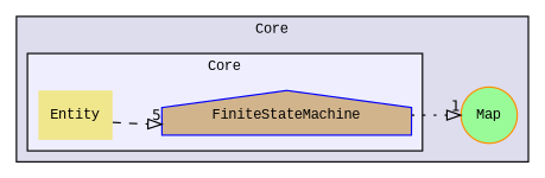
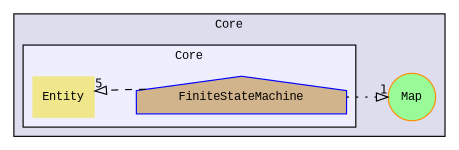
  digraph {
    compound=true
    fontname="Liberation Mono"
    rankdir=LR
    node [color=blue fontname="Liberation Mono" fontsize=10 style=filled]
    edge [arrowhead=onormal fontname="Liberation Mono" labeldistance=1.5 labelfontname=Helvetica labelfontsize=10]
    n1 [fillcolor=khaki label=Entity shape=plaintext]
    n2 [fillcolor=tan label=FiniteStateMachine shape=house]
    n3 [color=darkorange fillcolor=palegreen label=Map shape=circle]
    subgraph cluster_1 {
      bgcolor="#ddddee"
      fontsize=10
      label=Core
      pencolor=black
      n3
      subgraph cluster_2 {
        bgcolor="#eeeeff"
        fontsize=10
        label=Core
        pencolor=black
        n1
        n2
      }
    }
-   n1 -> n2 [headlabel=5 style=dashed]
+   n2 -> n1 [headlabel=5 style=dashed]
    n2 -> n3 [headlabel=1 style=dotted]
  }
